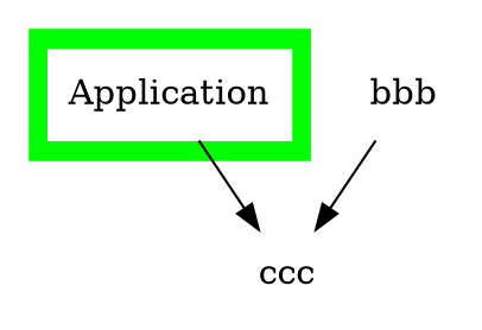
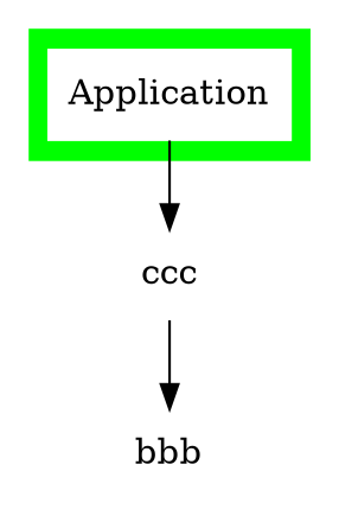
  digraph {
    node [color=white shape=box style=filled]
    n1 [label=Application]
    ccc
    bbb
    subgraph cluster_1 {
      color=green
      style=filled
      n1
    }
    n1 -> ccc
-   bbb -> ccc
+   ccc -> bbb
  }
